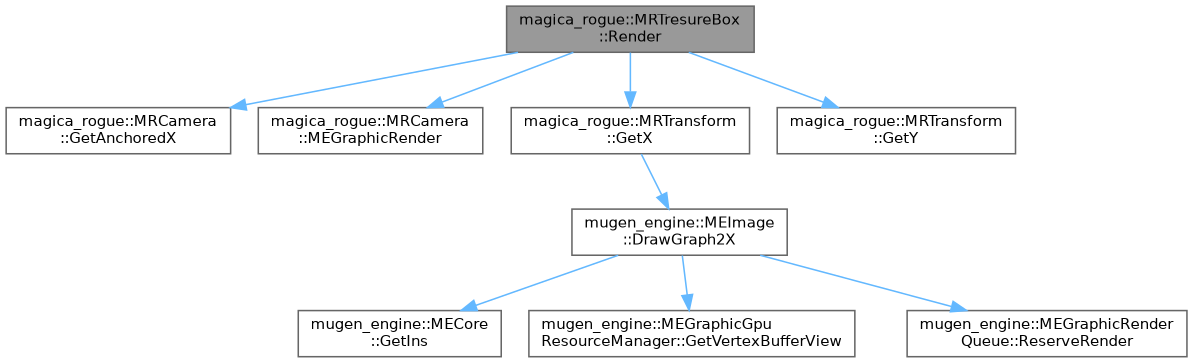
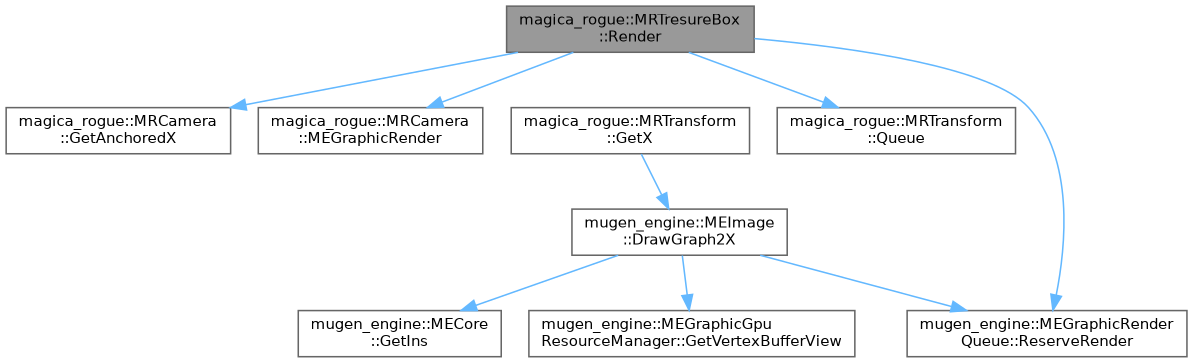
  digraph {
    rankdir=TB
    node [color=grey40 fillcolor=white fontname=Helvetica fontsize=10 shape=box style=filled]
    edge [color=steelblue1 fontname=Helvetica fontsize=10 labelfontname=Helvetica labelfontsize=10 style=solid]
    n1 [color=gray40 fillcolor=grey60 fontcolor=black height=0.2 label="magica_rogue::MRTresureBox\l::Render" width=0.4]
    n2 [height=0.2 label="magica_rogue::MRCamera\l::GetAnchoredX" width=0.4]
    n3 [height=0.2 label="magica_rogue::MRCamera\l::MEGraphicRender" width=0.4]
    n4 [height=0.2 label="magica_rogue::MRTransform\l::GetX" width=0.4]
-   n5 [height=0.2 label="magica_rogue::MRTransform\l::GetY" width=0.4]
+   n5 [height=0.2 label="magica_rogue::MRTransform\l::Queue" width=0.4]
    n6 [height=0.2 label="mugen_engine::MEImage\l::DrawGraph2X" width=0.4]
    n7 [height=0.2 label="mugen_engine::MECore\l::GetIns" width=0.4]
    n8 [height=0.2 label="mugen_engine::MEGraphicGpu\lResourceManager::GetVertexBufferView" width=0.4]
    n9 [height=0.2 label="mugen_engine::MEGraphicRender\lQueue::ReserveRender" width=0.4]
    n1 -> n2
    n1 -> n3
-   n1 -> n4
+   n1 -> n9
    n1 -> n5
    n4 -> n6
    n6 -> n7
    n6 -> n8
    n6 -> n9
  }
